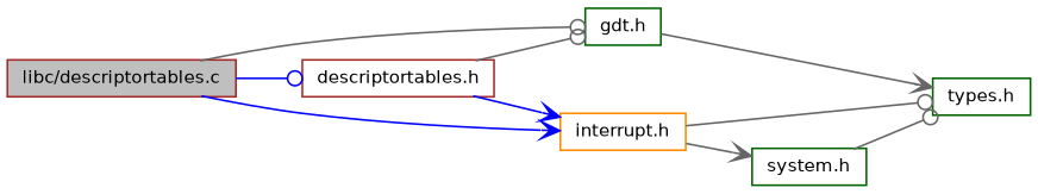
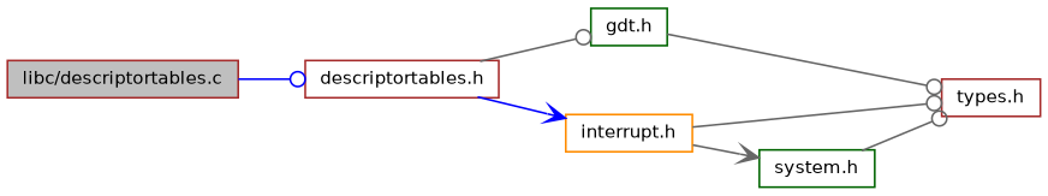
  digraph {
    rankdir=LR
    node [color=brown fillcolor=white fontname=Helvetica fontsize=10 shape=record style=filled]
    edge [arrowhead=odot color=gray40 fontname=Helvetica fontsize=10 labelfontname=Helvetica labelfontsize=10 style=solid]
    n1 [fillcolor=grey75 fontcolor=black height=0.2 label="libc/descriptortables.c" width=0.4]
    n2 [height=0.2 label="descriptortables.h" width=0.4]
    n3 [color=darkgreen height=0.2 label="gdt.h" width=0.4]
    n4 [color=darkorange height=0.2 label="interrupt.h" width=0.4]
-   n5 [color=darkgreen height=0.2 label="types.h" width=0.4]
+   n5 [height=0.2 label="types.h" width=0.4]
    n6 [color=darkgreen height=0.2 label="system.h" width=0.4]
    n1 -> n2 [color=blue]
-   n1 -> n3
-   n1 -> n4 [arrowhead=vee color=blue]
    n2 -> n3
    n2 -> n4 [arrowhead=vee color=blue]
-   n3 -> n5 [arrowhead=vee]
+   n3 -> n5
    n4 -> n5
    n4 -> n6 [arrowhead=vee]
    n6 -> n5
  }
